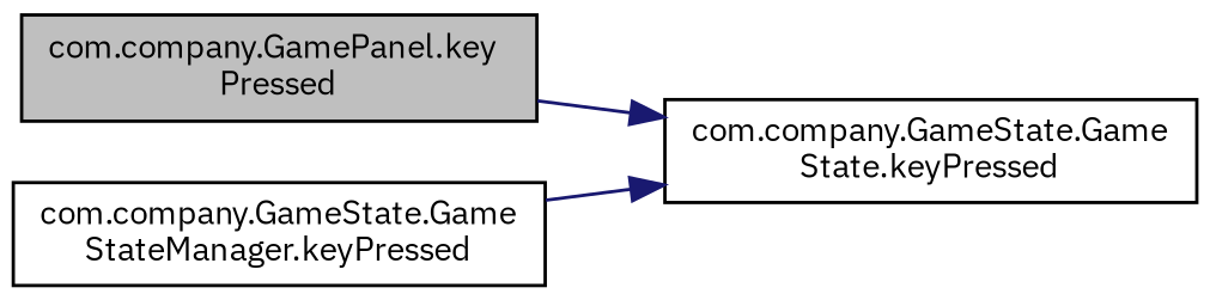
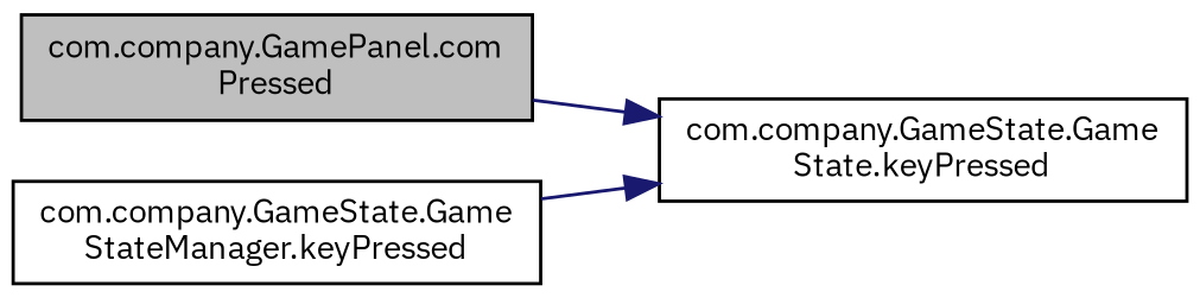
  digraph {
    fontname="IBM Plex Sans"
    rankdir=LR
    node [color=black fillcolor=white fontname="IBM Plex Sans" fontsize=10 shape=record style=filled]
    edge [color=midnightblue fontname="IBM Plex Sans" fontsize=10 labelfontname=Helvetica labelfontsize=10 style=solid]
-   n1 [fillcolor=grey75 fontcolor=black height=0.2 label="com.company.GamePanel.key\lPressed" width=0.4]
+   n1 [fillcolor=grey75 fontcolor=black height=0.2 label="com.company.GamePanel.com\lPressed" width=0.4]
    n2 [height=0.2 label="com.company.GameState.Game\lState.keyPressed" width=0.4]
    n3 [height=0.2 label="com.company.GameState.Game\lStateManager.keyPressed" width=0.4]
    n1 -> n2
    n3 -> n2
  }
